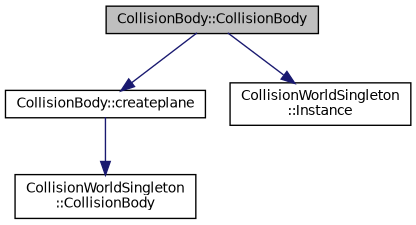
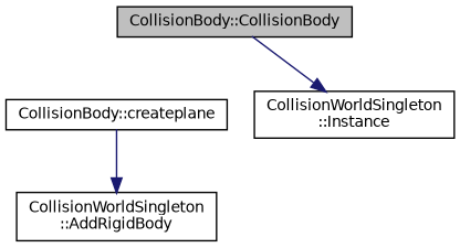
  digraph {
    rankdir=TB
    node [color=black fillcolor=white fontname=Helvetica fontsize=10 shape=record style=filled]
    edge [color=midnightblue fontname=Helvetica fontsize=10 labelfontname=Helvetica labelfontsize=10 style=solid]
    n1 [fillcolor=grey75 fontcolor=black height=0.2 label="CollisionBody::CollisionBody" width=0.4]
    n2 [height=0.2 label="CollisionBody::createplane" width=0.4]
    n3 [height=0.2 label="CollisionWorldSingleton\l::Instance" width=0.4]
-   n4 [height=0.2 label="CollisionWorldSingleton\l::CollisionBody" width=0.4]
-   n1 -> n2
+   n4 [height=0.2 label="CollisionWorldSingleton\l::AddRigidBody" width=0.4]
    n1 -> n3
    n2 -> n4
  }
